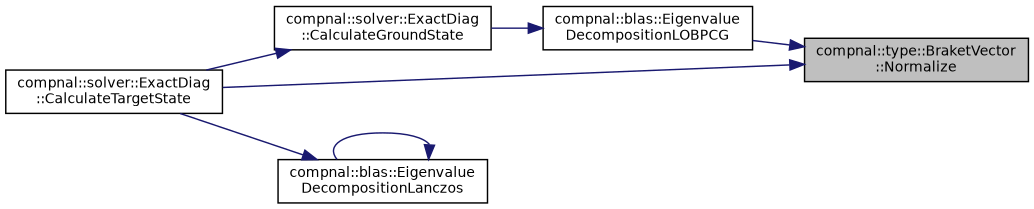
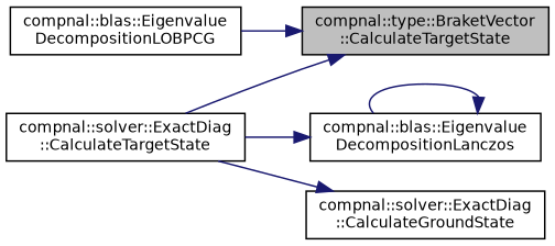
  digraph {
    fontname="DejaVu Sans"
    rankdir=RL
    node [color=black fillcolor=white fontname="DejaVu Sans" fontsize=10 shape=record style=filled]
    edge [color=midnightblue dir=back fontname="DejaVu Sans" fontsize=10 labelfontname=Helvetica labelfontsize=10 style=solid]
-   n1 [fillcolor=grey75 fontcolor=black height=0.2 label="compnal::type::BraketVector\l::Normalize" width=0.4]
+   n1 [fillcolor=grey75 fontcolor=black height=0.2 label="compnal::type::BraketVector\l::CalculateTargetState" width=0.4]
    n2 [height=0.2 label="compnal::blas::Eigenvalue\lDecompositionLOBPCG" width=0.4]
    n3 [height=0.2 label="compnal::solver::ExactDiag\l::CalculateTargetState" width=0.4]
    n4 [height=0.2 label="compnal::blas::Eigenvalue\lDecompositionLanczos" width=0.4]
    n5 [height=0.2 label="compnal::solver::ExactDiag\l::CalculateGroundState" width=0.4]
    n1 -> n2
    n1 -> n3
-   n2 -> n5
    n4 -> n3
    n4 -> n4
    n5 -> n3
  }
